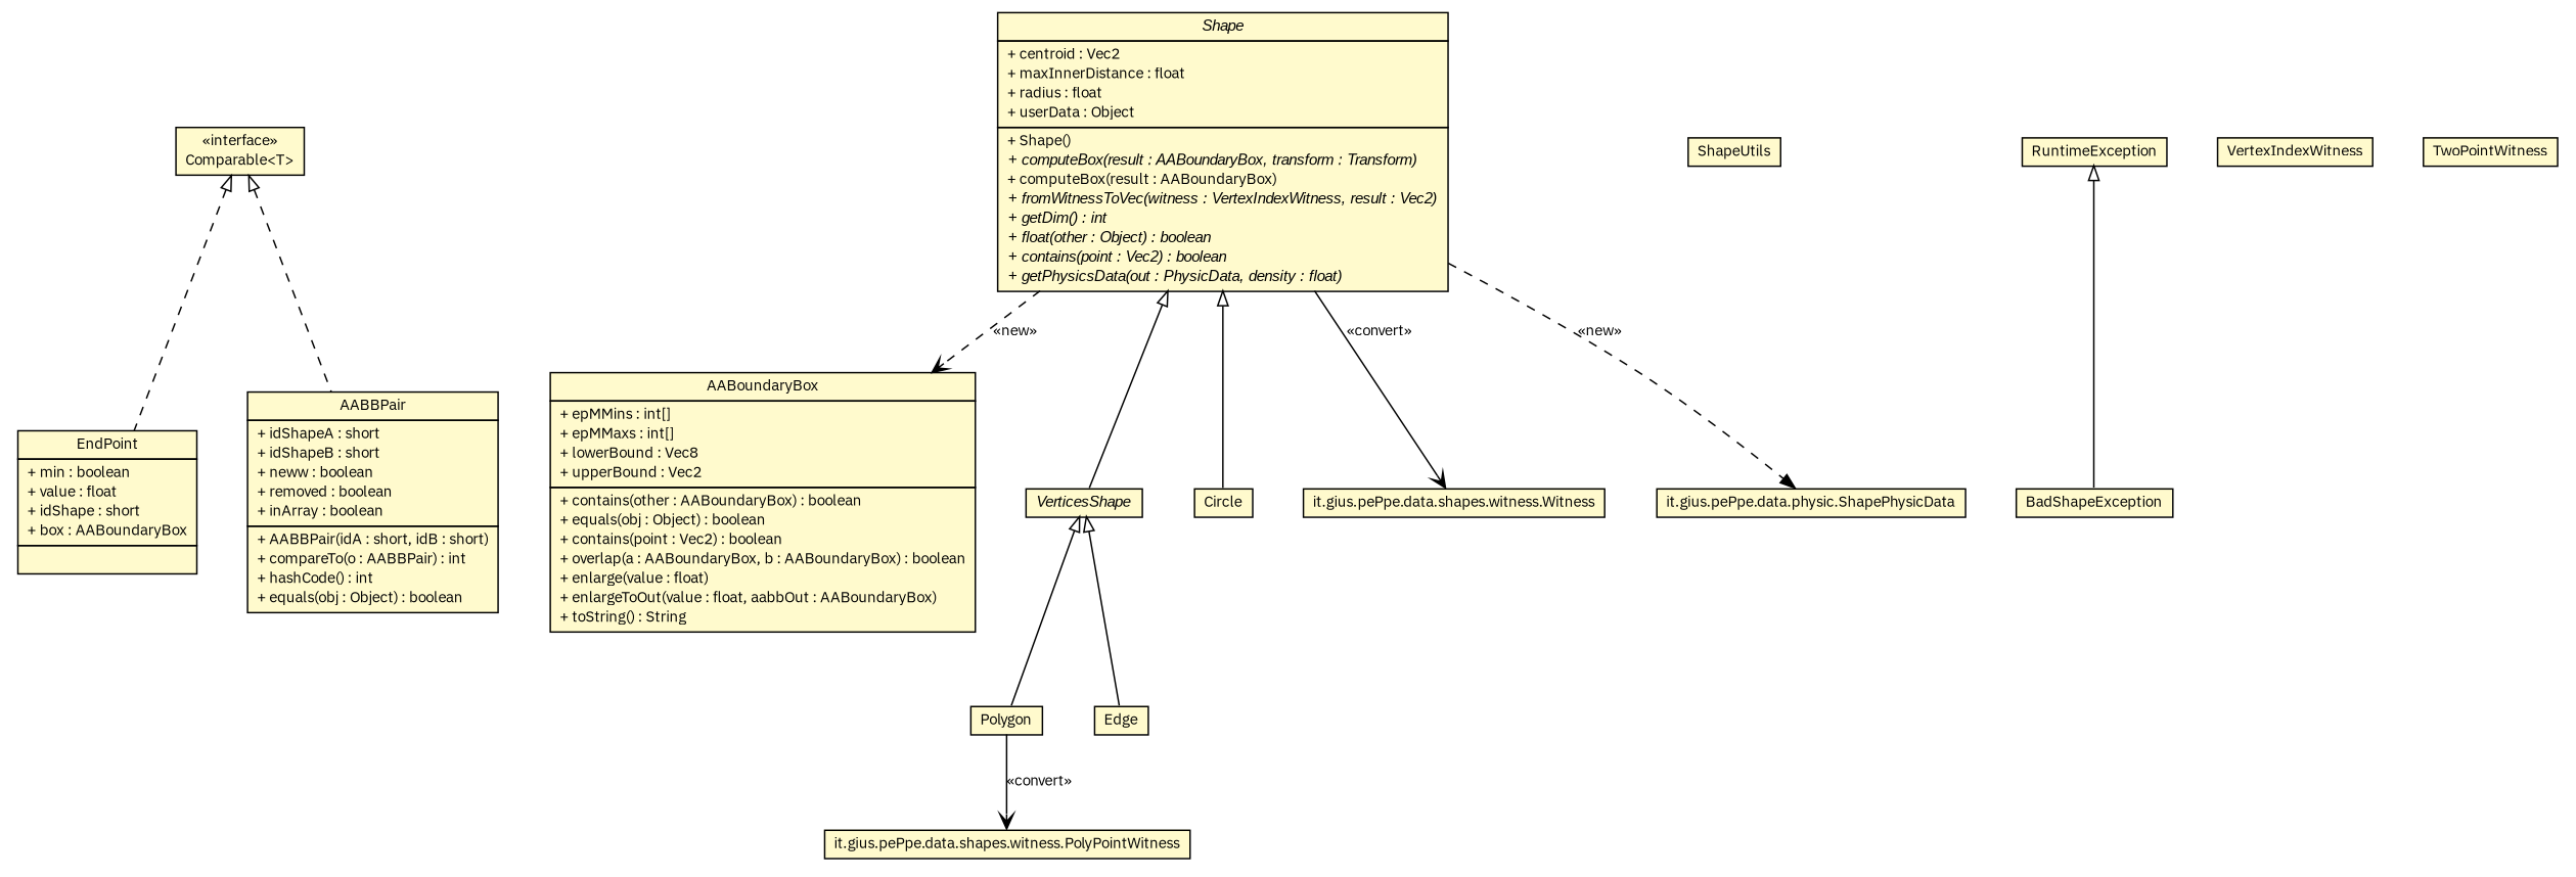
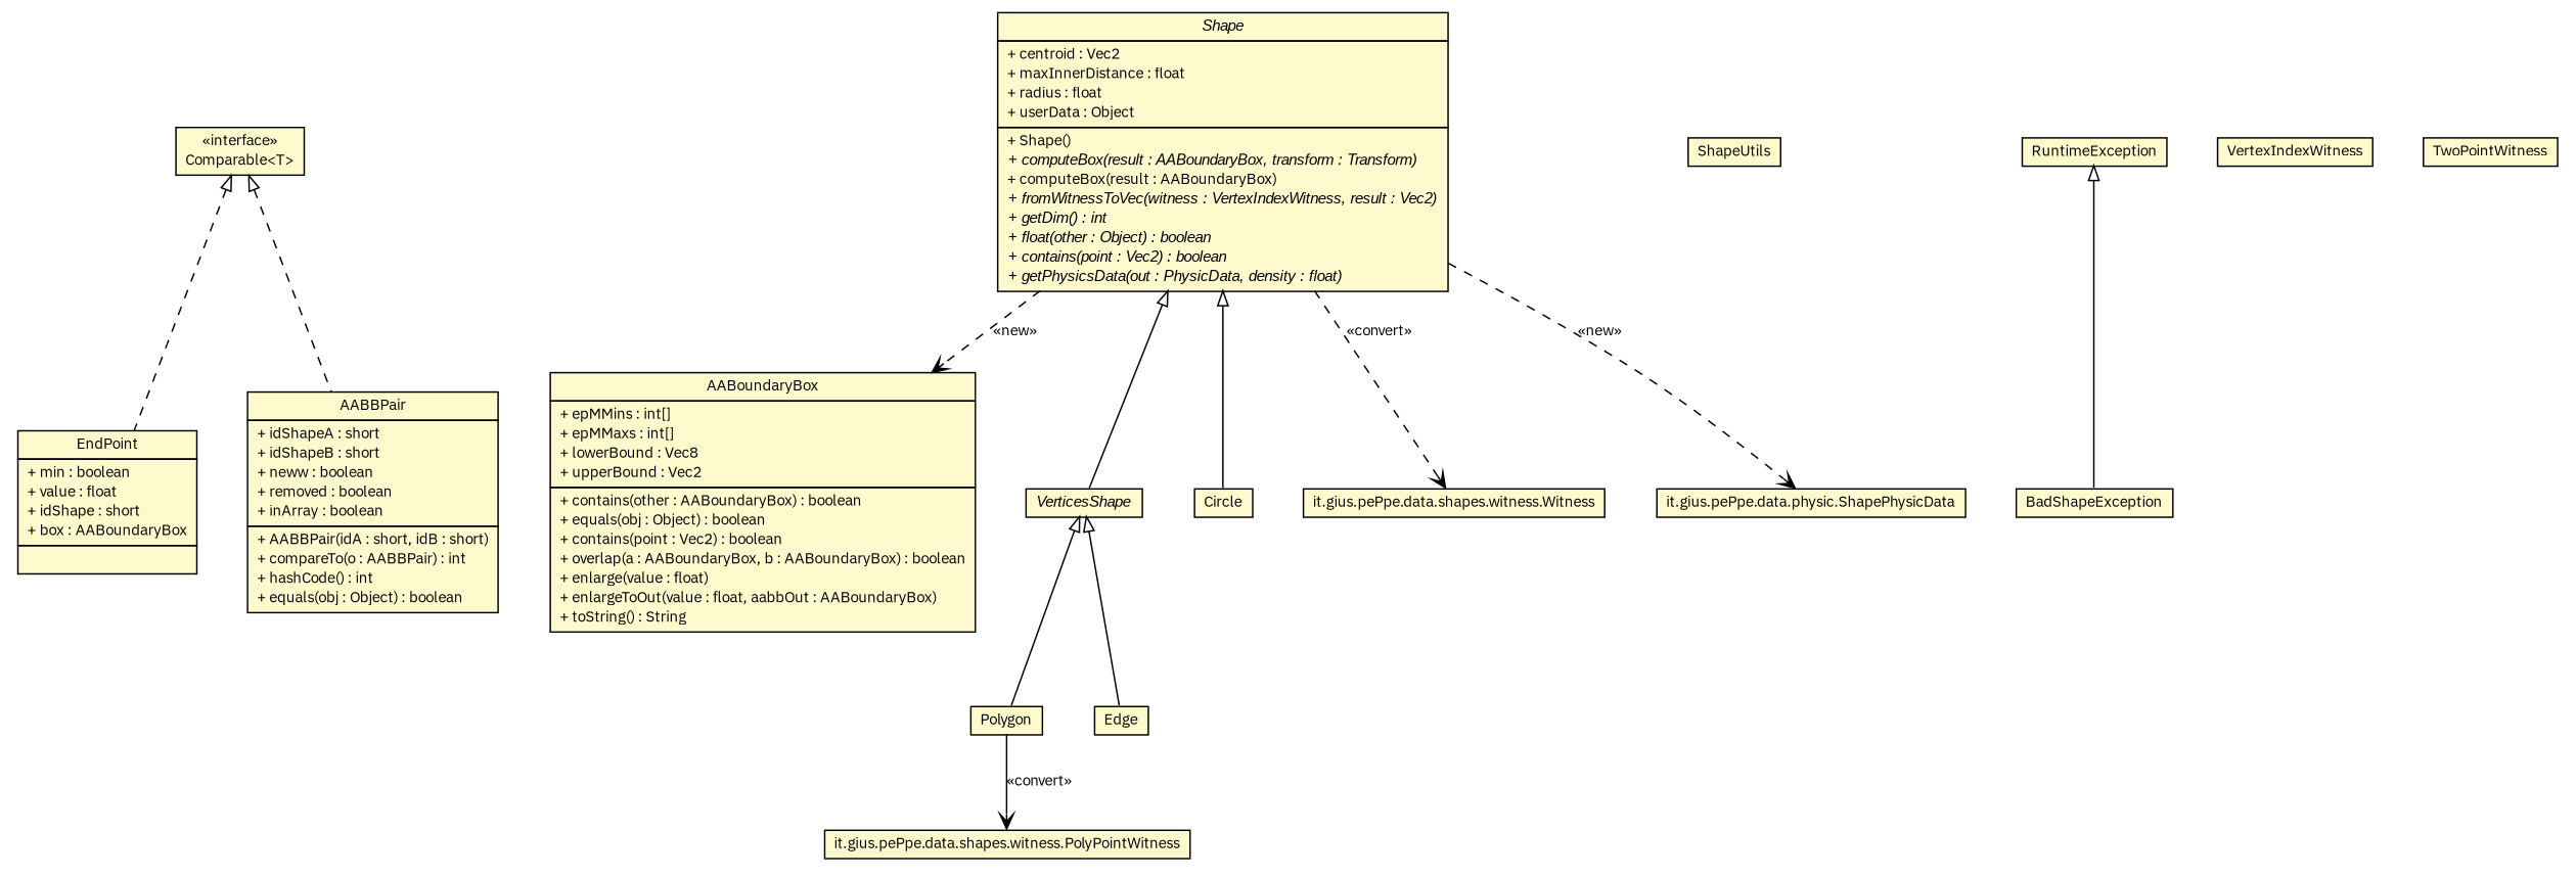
  digraph {
    fontname="IBM Plex Sans"
    nodesep=0.25
    ranksep=0.5
    node [fontcolor=black fontname="IBM Plex Sans" fontsize=10.0 shape=plaintext]
    edge [arrowtail=empty dir=back fontname="IBM Plex Sans" fontsize=10 headport=p labelfontname=arial labelfontsize=10 tailport=p]
    n1 [label=<<table title="it.gius.pePpe.data.aabb.EndPoint" border="0" cellborder="1" cellspacing="0" cellpadding="2" port="p" bgcolor="LemonChiffon"> 		<tr><td><table border="0" cellspacing="0" cellpadding="1"> <tr><td align="center" balign="center"> EndPoint </td></tr> 		</table></td></tr> 		<tr><td><table border="0" cellspacing="0" cellpadding="1"> <tr><td align="left" balign="left"> + min : boolean </td></tr> <tr><td align="left" balign="left"> + value : float </td></tr> <tr><td align="left" balign="left"> + idShape : short </td></tr> <tr><td align="left" balign="left"> + box : AABoundaryBox </td></tr> 		</table></td></tr> 		<tr><td><table border="0" cellspacing="0" cellpadding="1"> <tr><td align="left" balign="left">  </td></tr> 		</table></td></tr> 		</table>>]
    n2 [label=<<table title="it.gius.pePpe.data.aabb.AABoundaryBox" border="0" cellborder="1" cellspacing="0" cellpadding="2" port="p" bgcolor="LemonChiffon"> 		<tr><td><table border="0" cellspacing="0" cellpadding="1"> <tr><td align="center" balign="center"> AABoundaryBox </td></tr> 		</table></td></tr> 		<tr><td><table border="0" cellspacing="0" cellpadding="1"> <tr><td align="left" balign="left"> + epMMins : int[] </td></tr> <tr><td align="left" balign="left"> + epMMaxs : int[] </td></tr> <tr><td align="left" balign="left"> + lowerBound : Vec8 </td></tr> <tr><td align="left" balign="left"> + upperBound : Vec2 </td></tr> 		</table></td></tr> 		<tr><td><table border="0" cellspacing="0" cellpadding="1"> <tr><td align="left" balign="left"> + contains(other : AABoundaryBox) : boolean </td></tr> <tr><td align="left" balign="left"> + equals(obj : Object) : boolean </td></tr> <tr><td align="left" balign="left"> + contains(point : Vec2) : boolean </td></tr> <tr><td align="left" balign="left"> + overlap(a : AABoundaryBox, b : AABoundaryBox) : boolean </td></tr> <tr><td align="left" balign="left"> + enlarge(value : float) </td></tr> <tr><td align="left" balign="left"> + enlargeToOut(value : float, aabbOut : AABoundaryBox) </td></tr> <tr><td align="left" balign="left"> + toString() : String </td></tr> 		</table></td></tr> 		</table>>]
    n3 [label=<<table title="it.gius.pePpe.data.aabb.AABBPair" border="0" cellborder="1" cellspacing="0" cellpadding="2" port="p" bgcolor="LemonChiffon"> 		<tr><td><table border="0" cellspacing="0" cellpadding="1"> <tr><td align="center" balign="center"> AABBPair </td></tr> 		</table></td></tr> 		<tr><td><table border="0" cellspacing="0" cellpadding="1"> <tr><td align="left" balign="left"> + idShapeA : short </td></tr> <tr><td align="left" balign="left"> + idShapeB : short </td></tr> <tr><td align="left" balign="left"> + neww : boolean </td></tr> <tr><td align="left" balign="left"> + removed : boolean </td></tr> <tr><td align="left" balign="left"> + inArray : boolean </td></tr> 		</table></td></tr> 		<tr><td><table border="0" cellspacing="0" cellpadding="1"> <tr><td align="left" balign="left"> + AABBPair(idA : short, idB : short) </td></tr> <tr><td align="left" balign="left"> + compareTo(o : AABBPair) : int </td></tr> <tr><td align="left" balign="left"> + hashCode() : int </td></tr> <tr><td align="left" balign="left"> + equals(obj : Object) : boolean </td></tr> 		</table></td></tr> 		</table>>]
    n4 [label=<<table title="it.gius.pePpe.data.shapes.VerticesShape" border="0" cellborder="1" cellspacing="0" cellpadding="2" port="p" bgcolor="LemonChiffon"> 		<tr><td><table border="0" cellspacing="0" cellpadding="1"> <tr><td align="center" balign="center"><font face="arial italic"> VerticesShape </font></td></tr> 		</table></td></tr> 		</table>>]
    n5 [label=<<table title="it.gius.pePpe.data.shapes.Polygon" border="0" cellborder="1" cellspacing="0" cellpadding="2" port="p" bgcolor="LemonChiffon"> 		<tr><td><table border="0" cellspacing="0" cellpadding="1"> <tr><td align="center" balign="center"> Polygon </td></tr> 		</table></td></tr> 		</table>>]
    n6 [label=<<table title="it.gius.pePpe.data.shapes.Edge" border="0" cellborder="1" cellspacing="0" cellpadding="2" port="p" bgcolor="LemonChiffon"> 		<tr><td><table border="0" cellspacing="0" cellpadding="1"> <tr><td align="center" balign="center"> Edge </td></tr> 		</table></td></tr> 		</table>>]
    n7 [label=<<table title="it.gius.pePpe.data.shapes.witness.PolyPointWitness" border="0" cellborder="1" cellspacing="0" cellpadding="2" port="p" bgcolor="LemonChiffon" href="http://java.sun.com/j2se/1.4.2/docs/api/it/gius/pePpe/data/shapes/witness/PolyPointWitness.html"> 		<tr><td><table border="0" cellspacing="0" cellpadding="1"> <tr><td align="center" balign="center"> it.gius.pePpe.data.shapes.witness.PolyPointWitness </td></tr> 		</table></td></tr> 		</table>>]
    n8 [label=<<table title="it.gius.pePpe.data.shapes.ShapeUtils" border="0" cellborder="1" cellspacing="0" cellpadding="2" port="p" bgcolor="LemonChiffon"> 		<tr><td><table border="0" cellspacing="0" cellpadding="1"> <tr><td align="center" balign="center"> ShapeUtils </td></tr> 		</table></td></tr> 		</table>>]
    n9 [label=<<table title="it.gius.pePpe.data.shapes.Shape" border="0" cellborder="1" cellspacing="0" cellpadding="2" port="p" bgcolor="LemonChiffon"> 		<tr><td><table border="0" cellspacing="0" cellpadding="1"> <tr><td align="center" balign="center"><font face="arial italic"> Shape </font></td></tr> 		</table></td></tr> 		<tr><td><table border="0" cellspacing="0" cellpadding="1"> <tr><td align="left" balign="left"> + centroid : Vec2 </td></tr> <tr><td align="left" balign="left"> + maxInnerDistance : float </td></tr> <tr><td align="left" balign="left"> + radius : float </td></tr> <tr><td align="left" balign="left"> + userData : Object </td></tr> 		</table></td></tr> 		<tr><td><table border="0" cellspacing="0" cellpadding="1"> <tr><td align="left" balign="left"> + Shape() </td></tr> <tr><td align="left" balign="left"><font face="arial italic" point-size="10.0"> + computeBox(result : AABoundaryBox, transform : Transform) </font></td></tr> <tr><td align="left" balign="left"> + computeBox(result : AABoundaryBox) </td></tr> <tr><td align="left" balign="left"><font face="arial italic" point-size="10.0"> + fromWitnessToVec(witness : VertexIndexWitness, result : Vec2) </font></td></tr> <tr><td align="left" balign="left"><font face="arial italic" point-size="10.0"> + getDim() : int </font></td></tr> <tr><td align="left" balign="left"><font face="arial italic" point-size="10.0"> + float(other : Object) : boolean </font></td></tr> <tr><td align="left" balign="left"><font face="arial italic" point-size="10.0"> + contains(point : Vec2) : boolean </font></td></tr> <tr><td align="left" balign="left"><font face="arial italic" point-size="10.0"> + getPhysicsData(out : PhysicData, density : float) </font></td></tr> 		</table></td></tr> 		</table>>]
    n10 [label=<<table title="it.gius.pePpe.data.shapes.Circle" border="0" cellborder="1" cellspacing="0" cellpadding="2" port="p" bgcolor="LemonChiffon"> 		<tr><td><table border="0" cellspacing="0" cellpadding="1"> <tr><td align="center" balign="center"> Circle </td></tr> 		</table></td></tr> 		</table>>]
    n11 [label=<<table title="it.gius.pePpe.data.shapes.witness.Witness" border="0" cellborder="1" cellspacing="0" cellpadding="2" port="p" bgcolor="LemonChiffon" href="http://java.sun.com/j2se/1.4.2/docs/api/it/gius/pePpe/data/shapes/witness/Witness.html"> 		<tr><td><table border="0" cellspacing="0" cellpadding="1"> <tr><td align="center" balign="center"> it.gius.pePpe.data.shapes.witness.Witness </td></tr> 		</table></td></tr> 		</table>>]
    n12 [label=<<table title="it.gius.pePpe.data.physic.ShapePhysicData" border="0" cellborder="1" cellspacing="0" cellpadding="2" port="p" bgcolor="LemonChiffon" href="http://java.sun.com/j2se/1.4.2/docs/api/it/gius/pePpe/data/physic/ShapePhysicData.html"> 		<tr><td><table border="0" cellspacing="0" cellpadding="1"> <tr><td align="center" balign="center"> it.gius.pePpe.data.physic.ShapePhysicData </td></tr> 		</table></td></tr> 		</table>>]
    n13 [label=<<table title="it.gius.pePpe.data.shapes.BadShapeException" border="0" cellborder="1" cellspacing="0" cellpadding="2" port="p" bgcolor="LemonChiffon"> 		<tr><td><table border="0" cellspacing="0" cellpadding="1"> <tr><td align="center" balign="center"> BadShapeException </td></tr> 		</table></td></tr> 		</table>>]
    n14 [label=<<table title="it.gius.pePpe.data.shapes.witness.VertexIndexWitness" border="0" cellborder="1" cellspacing="0" cellpadding="2" port="p" bgcolor="LemonChiffon"> 		<tr><td><table border="0" cellspacing="0" cellpadding="1"> <tr><td align="center" balign="center"> VertexIndexWitness </td></tr> 		</table></td></tr> 		</table>>]
    n15 [label=<<table title="it.gius.pePpe.data.shapes.witness.TwoPointWitness" border="0" cellborder="1" cellspacing="0" cellpadding="2" port="p" bgcolor="LemonChiffon"> 		<tr><td><table border="0" cellspacing="0" cellpadding="1"> <tr><td align="center" balign="center"> TwoPointWitness </td></tr> 		</table></td></tr> 		</table>>]
    n16 [label=<<table title="java.lang.Comparable" border="0" cellborder="1" cellspacing="0" cellpadding="2" port="p" bgcolor="LemonChiffon" href="http://java.sun.com/j2se/1.4.2/docs/api/java/lang/Comparable.html"> 		<tr><td><table border="0" cellspacing="0" cellpadding="1"> <tr><td align="center" balign="center"> &#171;interface&#187; </td></tr> <tr><td align="center" balign="center"> Comparable&lt;T&gt; </td></tr> 		</table></td></tr> 		</table>>]
    n17 [label=<<table title="java.lang.RuntimeException" border="0" cellborder="1" cellspacing="0" cellpadding="2" port="p" bgcolor="LemonChiffon" href="http://java.sun.com/j2se/1.4.2/docs/api/java/lang/RuntimeException.html"> 		<tr><td><table border="0" cellspacing="0" cellpadding="1"> <tr><td align="center" balign="center"> RuntimeException </td></tr> 		</table></td></tr> 		</table>>]
    n4 -> n5
    n4 -> n6
    n5 -> n7 [arrowhead=open color=black fontcolor=black fontsize=10.0 label="&#171;convert&#187;" style=solid arrowtail="" dir=""]
    n9 -> n2 [arrowhead=open color=black fontcolor=black fontsize=10.0 label="&#171;new&#187;" style=dashed arrowtail="" dir=""]
    n9 -> n4
    n9 -> n10
-   n9 -> n11 [arrowhead=open color=black fontcolor=black fontsize=10.0 label="&#171;convert&#187;" style=solid arrowtail="" dir=""]
-   n9 -> n12 [arrowhead=normal color=black fontcolor=black fontsize=10.0 label="&#171;new&#187;" style=dashed arrowtail="" dir=""]
+   n9 -> n11 [arrowhead=open color=black fontcolor=black fontsize=10.0 label="&#171;convert&#187;" style=dashed arrowtail="" dir=""]
+   n9 -> n12 [arrowhead=open color=black fontcolor=black fontsize=10.0 label="&#171;new&#187;" style=dashed arrowtail="" dir=""]
    n16 -> n1 [style=dashed]
    n16 -> n3 [style=dashed]
    n17 -> n13
  }
